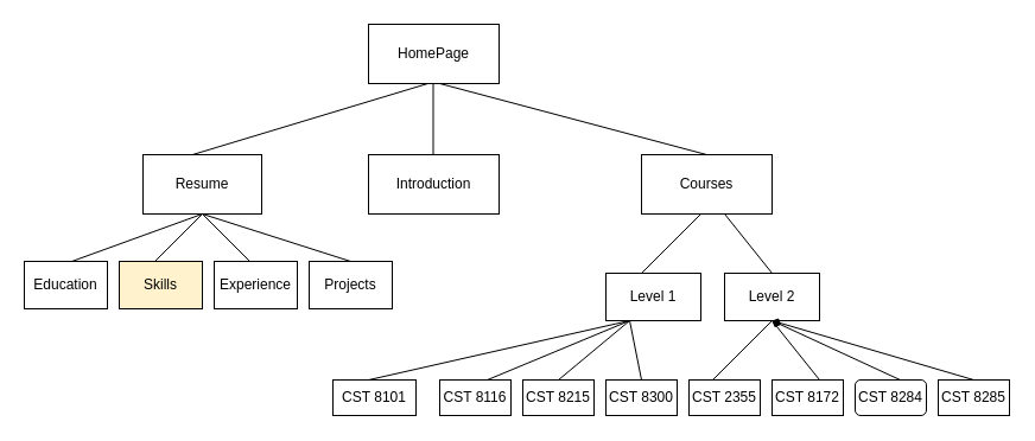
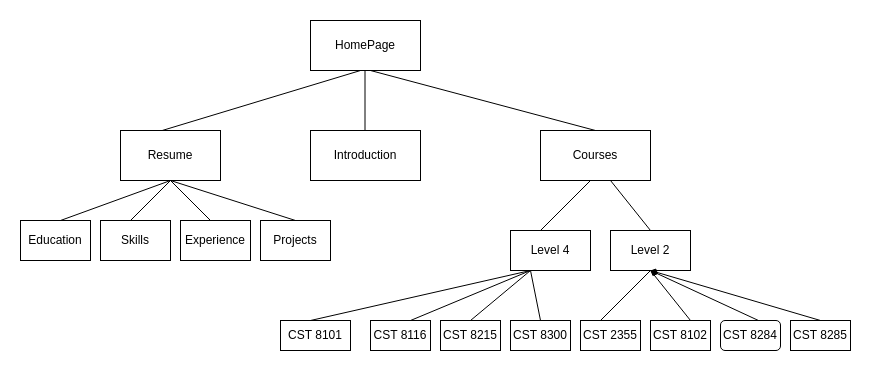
  <mxCell id="0" />
  <mxCell id="1" parent="0" />
  <mxCell id="2" value="HomePage" style="rounded=0;whiteSpace=wrap;html=1;" vertex="1" parent="1"><mxGeometry x="310" y="20" width="110" height="50" as="geometry" /></mxCell>
  <mxCell id="3" value="" style="endArrow=none;html=1;rounded=0;exitX=0.417;exitY=0;exitDx=0;exitDy=0;exitPerimeter=0;" edge="1" parent="1" source="5"><mxGeometry width="50" height="50" relative="1" as="geometry"><mxPoint x="290" y="130" as="sourcePoint" /><mxPoint x="360" y="70" as="targetPoint" /></mxGeometry></mxCell>
  <mxCell id="4" value="" style="endArrow=none;html=1;rounded=0;" edge="1" parent="1"><mxGeometry width="50" height="50" relative="1" as="geometry"><mxPoint x="364.5" y="140" as="sourcePoint" /><mxPoint x="364.5" y="70" as="targetPoint" /></mxGeometry></mxCell>
  <mxCell id="5" value="Resume" style="rounded=0;whiteSpace=wrap;html=1;" vertex="1" parent="1"><mxGeometry x="120" y="130" width="100" height="50" as="geometry" /></mxCell>
  <mxCell id="6" value="Introduction" style="rounded=0;whiteSpace=wrap;html=1;" vertex="1" parent="1"><mxGeometry x="310" y="130" width="110" height="50" as="geometry" /></mxCell>
  <mxCell id="7" value="Courses" style="rounded=0;whiteSpace=wrap;html=1;" vertex="1" parent="1"><mxGeometry x="540" y="130" width="110" height="50" as="geometry" /></mxCell>
  <mxCell id="8" value="" style="endArrow=none;html=1;rounded=0;exitX=0.5;exitY=0;exitDx=0;exitDy=0;" edge="1" parent="1" source="7"><mxGeometry width="50" height="50" relative="1" as="geometry"><mxPoint x="460" y="140" as="sourcePoint" /><mxPoint x="370" y="70" as="targetPoint" /></mxGeometry></mxCell>
- <mxCell id="9" value="Level 1" style="rounded=0;whiteSpace=wrap;html=1;" vertex="1" parent="1"><mxGeometry x="510" y="230" width="80" height="40" as="geometry" /></mxCell>
+ <mxCell id="9" value="Level 4" style="rounded=0;whiteSpace=wrap;html=1;" vertex="1" parent="1"><mxGeometry x="510" y="230" width="80" height="40" as="geometry" /></mxCell>
  <mxCell id="10" value="Level 2" style="rounded=0;whiteSpace=wrap;html=1;" vertex="1" parent="1"><mxGeometry x="610" y="230" width="80" height="40" as="geometry" /></mxCell>
  <mxCell id="11" value="" style="endArrow=none;html=1;rounded=0;" edge="1" parent="1"><mxGeometry width="50" height="50" relative="1" as="geometry"><mxPoint x="540" y="230" as="sourcePoint" /><mxPoint x="590" y="180" as="targetPoint" /></mxGeometry></mxCell>
  <mxCell id="12" value="" style="endArrow=none;html=1;rounded=0;exitX=0.5;exitY=0;exitDx=0;exitDy=0;" edge="1" parent="1" source="10"><mxGeometry width="50" height="50" relative="1" as="geometry"><mxPoint x="640" y="250" as="sourcePoint" /><mxPoint x="610" y="180" as="targetPoint" /></mxGeometry></mxCell>
  <mxCell id="13" value="CST 8215" style="rounded=0;whiteSpace=wrap;html=1;" vertex="1" parent="1"><mxGeometry x="440" y="320" width="60" height="30" as="geometry" /></mxCell>
  <mxCell id="14" value="CST 8300" style="rounded=0;whiteSpace=wrap;html=1;" vertex="1" parent="1"><mxGeometry x="510" y="320" width="60" height="30" as="geometry" /></mxCell>
  <mxCell id="15" value="CST 2355" style="rounded=0;whiteSpace=wrap;html=1;" vertex="1" parent="1"><mxGeometry x="580" y="320" width="60" height="30" as="geometry" /></mxCell>
- <mxCell id="16" value="CST 8172" style="rounded=0;whiteSpace=wrap;html=1;" vertex="1" parent="1"><mxGeometry x="650" y="320" width="60" height="30" as="geometry" /></mxCell>
+ <mxCell id="16" value="CST 8102" style="rounded=0;whiteSpace=wrap;html=1;" vertex="1" parent="1"><mxGeometry x="650" y="320" width="60" height="30" as="geometry" /></mxCell>
  <mxCell id="17" value="CST 8284" style="whiteSpace=wrap;html=1;rounded=1;" vertex="1" parent="1"><mxGeometry x="720" y="320" width="60" height="30" as="geometry" /></mxCell>
  <mxCell id="18" value="CST 8285" style="rounded=0;whiteSpace=wrap;html=1;" vertex="1" parent="1"><mxGeometry x="790" y="320" width="60" height="30" as="geometry" /></mxCell>
  <mxCell id="19" value="CST 8116" style="rounded=0;whiteSpace=wrap;html=1;" vertex="1" parent="1"><mxGeometry x="370" y="320" width="60" height="30" as="geometry" /></mxCell>
  <mxCell id="20" value="CST 8101" style="rounded=0;whiteSpace=wrap;html=1;" vertex="1" parent="1"><mxGeometry x="280" y="320" width="70" height="30" as="geometry" /></mxCell>
  <mxCell id="21" value="Education" style="rounded=0;whiteSpace=wrap;html=1;" vertex="1" parent="1"><mxGeometry x="20" y="220" width="70" height="40" as="geometry" /></mxCell>
- <mxCell id="22" value="Skills" style="rounded=0;whiteSpace=wrap;html=1;fillColor=#fff2cc;" vertex="1" parent="1"><mxGeometry x="100" y="220" width="70" height="40" as="geometry" /></mxCell>
+ <mxCell id="22" value="Skills" style="rounded=0;whiteSpace=wrap;html=1;" vertex="1" parent="1"><mxGeometry x="100" y="220" width="70" height="40" as="geometry" /></mxCell>
  <mxCell id="23" value="Experience" style="rounded=0;whiteSpace=wrap;html=1;" vertex="1" parent="1"><mxGeometry x="180" y="220" width="70" height="40" as="geometry" /></mxCell>
  <mxCell id="24" value="Projects" style="rounded=0;whiteSpace=wrap;html=1;" vertex="1" parent="1"><mxGeometry x="260" y="220" width="70" height="40" as="geometry" /></mxCell>
  <mxCell id="25" value="" style="endArrow=none;html=1;rounded=0;" edge="1" parent="1"><mxGeometry width="50" height="50" relative="1" as="geometry"><mxPoint x="130" y="220" as="sourcePoint" /><mxPoint x="170" y="180" as="targetPoint" /></mxGeometry></mxCell>
  <mxCell id="26" value="" style="endArrow=none;html=1;rounded=0;" edge="1" parent="1"><mxGeometry width="50" height="50" relative="1" as="geometry"><mxPoint x="60" y="220" as="sourcePoint" /><mxPoint x="170" y="180" as="targetPoint" /></mxGeometry></mxCell>
  <mxCell id="27" value="" style="endArrow=none;html=1;rounded=0;" edge="1" parent="1"><mxGeometry width="50" height="50" relative="1" as="geometry"><mxPoint x="210" y="220" as="sourcePoint" /><mxPoint x="170" y="180" as="targetPoint" /></mxGeometry></mxCell>
  <mxCell id="28" value="" style="endArrow=none;html=1;rounded=0;exitX=0.5;exitY=0;exitDx=0;exitDy=0;" edge="1" parent="1" source="24"><mxGeometry width="50" height="50" relative="1" as="geometry"><mxPoint x="255" y="195" as="sourcePoint" /><mxPoint x="170" y="180" as="targetPoint" /></mxGeometry></mxCell>
  <mxCell id="29" value="" style="endArrow=none;html=1;rounded=0;entryX=0.25;entryY=1;entryDx=0;entryDy=0;" edge="1" parent="1" target="9"><mxGeometry width="50" height="50" relative="1" as="geometry"><mxPoint x="310" y="320" as="sourcePoint" /><mxPoint x="360" y="270" as="targetPoint" /></mxGeometry></mxCell>
  <mxCell id="30" value="" style="endArrow=none;html=1;rounded=0;entryX=0.25;entryY=1;entryDx=0;entryDy=0;" edge="1" parent="1" target="9"><mxGeometry width="50" height="50" relative="1" as="geometry"><mxPoint x="410" y="320" as="sourcePoint" /><mxPoint x="460" y="270" as="targetPoint" /></mxGeometry></mxCell>
  <mxCell id="31" value="" style="endArrow=none;html=1;rounded=0;" edge="1" parent="1"><mxGeometry width="50" height="50" relative="1" as="geometry"><mxPoint x="470" y="320" as="sourcePoint" /><mxPoint x="530" y="270" as="targetPoint" /></mxGeometry></mxCell>
  <mxCell id="32" value="" style="endArrow=none;html=1;rounded=0;exitX=0.5;exitY=0;exitDx=0;exitDy=0;entryX=0.25;entryY=1;entryDx=0;entryDy=0;" edge="1" parent="1" source="14" target="9"><mxGeometry width="50" height="50" relative="1" as="geometry"><mxPoint x="560" y="310" as="sourcePoint" /><mxPoint x="520" y="280" as="targetPoint" /></mxGeometry></mxCell>
  <mxCell id="33" value="" style="endArrow=none;html=1;rounded=0;" edge="1" parent="1"><mxGeometry width="50" height="50" relative="1" as="geometry"><mxPoint x="600" y="320" as="sourcePoint" /><mxPoint x="650" y="270" as="targetPoint" /></mxGeometry></mxCell>
  <mxCell id="34" value="" style="endArrow=none;html=1;rounded=0;" edge="1" parent="1"><mxGeometry width="50" height="50" relative="1" as="geometry"><mxPoint x="690" y="320" as="sourcePoint" /><mxPoint x="650" y="270" as="targetPoint" /></mxGeometry></mxCell>
  <mxCell id="35" value="" style="endArrow=diamond;html=1;rounded=0;exitX=0.633;exitY=0;exitDx=0;exitDy=0;exitPerimeter=0;entryX=0.5;entryY=1;entryDx=0;entryDy=0;" edge="1" parent="1" source="17" target="10"><mxGeometry width="50" height="50" relative="1" as="geometry"><mxPoint x="740" y="300" as="sourcePoint" /><mxPoint x="710" y="280" as="targetPoint" /></mxGeometry></mxCell>
  <mxCell id="36" value="" style="endArrow=none;html=1;rounded=0;entryX=0.5;entryY=1;entryDx=0;entryDy=0;" edge="1" parent="1" target="10"><mxGeometry width="50" height="50" relative="1" as="geometry"><mxPoint x="820" y="320" as="sourcePoint" /><mxPoint x="760" y="280" as="targetPoint" /></mxGeometry></mxCell>
